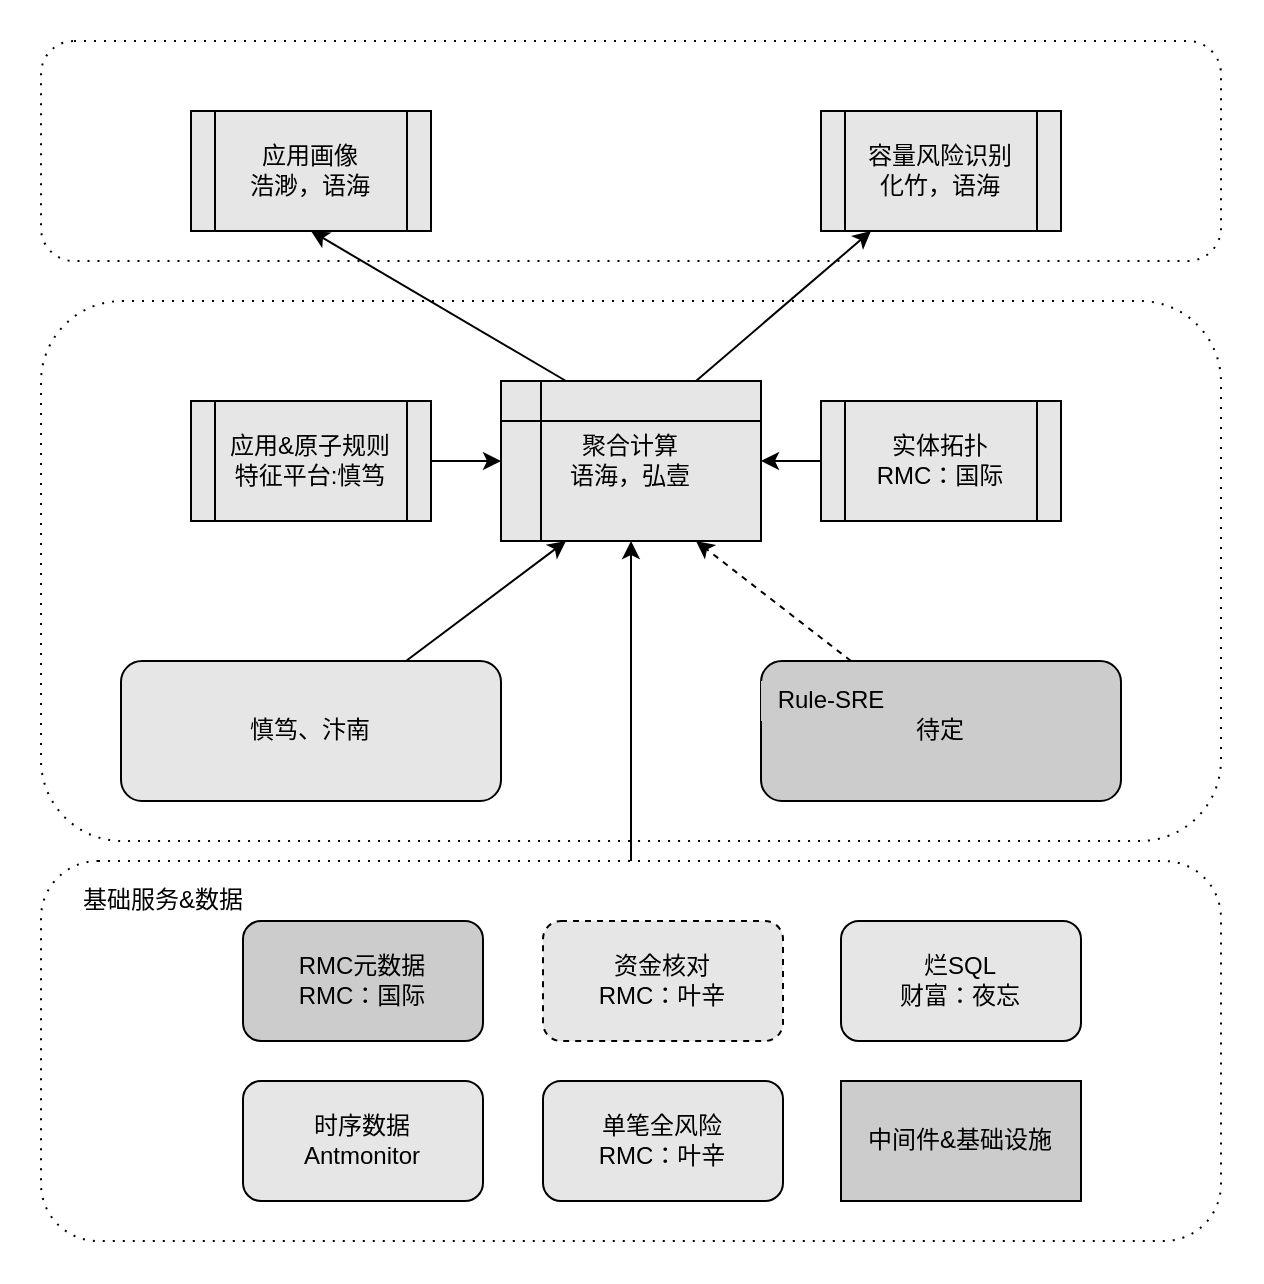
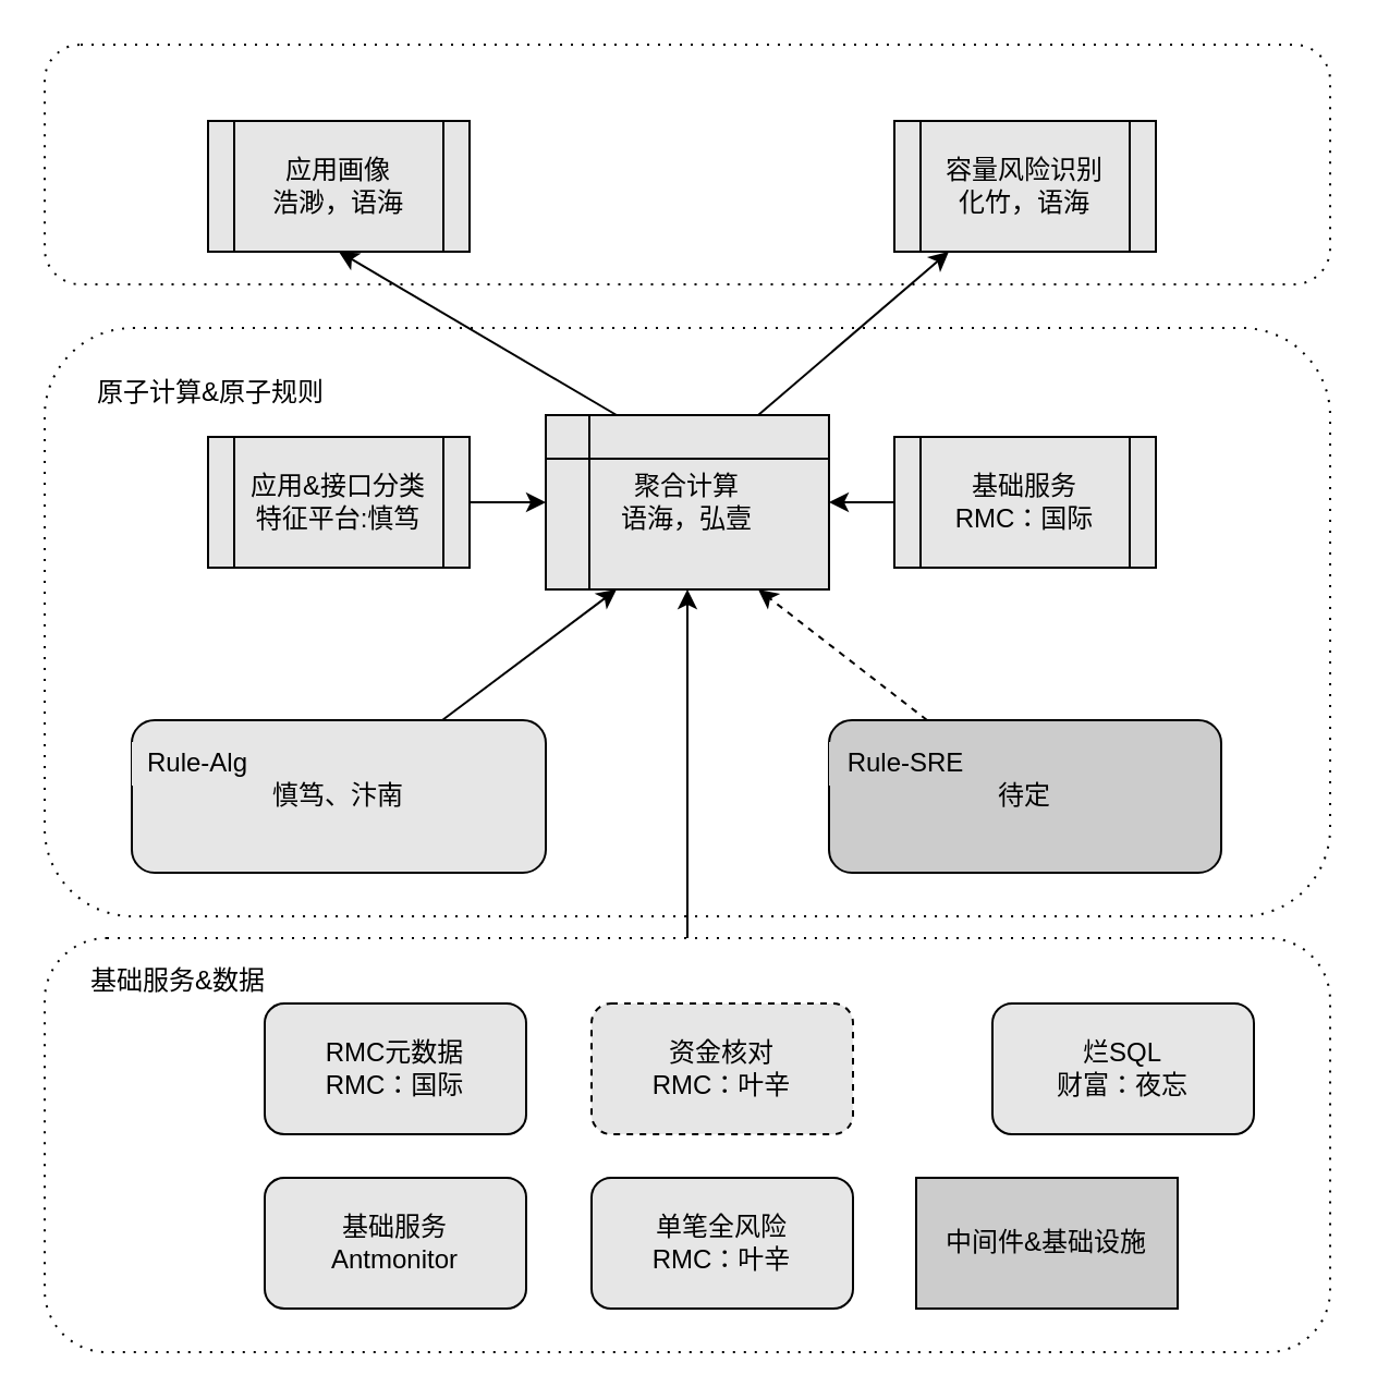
  <mxCell id="0" />
  <mxCell id="1" parent="0" />
  <mxCell id="2" value="" style="shape=ext;rounded=1;html=1;whiteSpace=wrap;dashed=1;dashPattern=1 4;" vertex="1" parent="1"><mxGeometry x="20" y="20" width="590" height="110" as="geometry" /></mxCell>
  <mxCell id="3" value="" style="shape=ext;rounded=1;html=1;whiteSpace=wrap;dashed=1;dashPattern=1 4;" vertex="1" parent="1"><mxGeometry x="20" y="150" width="590" height="270" as="geometry" /></mxCell>
  <mxCell id="4" value="应用画像&lt;br&gt;浩渺，语海" style="shape=process;whiteSpace=wrap;html=1;backgroundOutline=1;fillColor=#E6E6E6;" vertex="1" parent="1"><mxGeometry x="95" y="55" width="120" height="60" as="geometry" /></mxCell>
  <mxCell id="5" value="容量风险识别&lt;br&gt;化竹，语海" style="shape=process;whiteSpace=wrap;html=1;backgroundOutline=1;fillColor=#E6E6E6;" vertex="1" parent="1"><mxGeometry x="410" y="55" width="120" height="60" as="geometry" /></mxCell>
  <mxCell id="6" style="rounded=0;orthogonalLoop=1;jettySize=auto;html=1;exitX=0.25;exitY=0;exitDx=0;exitDy=0;entryX=0.5;entryY=1;entryDx=0;entryDy=0;fillColor=#E6E6E6;" edge="1" parent="1" source="8" target="4"><mxGeometry relative="1" as="geometry" /></mxCell>
  <mxCell id="7" style="rounded=0;orthogonalLoop=1;jettySize=auto;html=1;exitX=0.75;exitY=0;exitDx=0;exitDy=0;fillColor=#E6E6E6;" edge="1" parent="1" source="8" target="5"><mxGeometry relative="1" as="geometry" /></mxCell>
  <mxCell id="8" value="聚合计算&lt;br&gt;语海，弘壹" style="shape=internalStorage;whiteSpace=wrap;html=1;backgroundOutline=1;fillColor=#E6E6E6;" vertex="1" parent="1"><mxGeometry x="250" y="190" width="130" height="80" as="geometry" /></mxCell>
  <mxCell id="9" style="rounded=0;orthogonalLoop=1;jettySize=auto;html=1;exitX=1;exitY=0.5;exitDx=0;exitDy=0;fillColor=#E6E6E6;" edge="1" parent="1" source="10" target="8"><mxGeometry relative="1" as="geometry" /></mxCell>
- <mxCell id="10" value="应用&amp;amp;原子规则&lt;br&gt;特征平台:慎笃" style="shape=process;whiteSpace=wrap;html=1;backgroundOutline=1;fillColor=#E6E6E6;" vertex="1" parent="1"><mxGeometry x="95" y="200" width="120" height="60" as="geometry" /></mxCell>
+ <mxCell id="10" value="应用&amp;amp;接口分类&lt;br&gt;特征平台:慎笃" style="shape=process;whiteSpace=wrap;html=1;backgroundOutline=1;fillColor=#E6E6E6;" vertex="1" parent="1"><mxGeometry x="95" y="200" width="120" height="60" as="geometry" /></mxCell>
  <mxCell id="11" style="rounded=0;orthogonalLoop=1;jettySize=auto;html=1;exitX=0;exitY=0.5;exitDx=0;exitDy=0;entryX=1;entryY=0.5;entryDx=0;entryDy=0;fillColor=#E6E6E6;" edge="1" parent="1" source="12" target="8"><mxGeometry relative="1" as="geometry" /></mxCell>
- <mxCell id="12" value="实体拓扑&lt;br&gt;RMC：国际" style="shape=process;whiteSpace=wrap;html=1;backgroundOutline=1;fillColor=#E6E6E6;" vertex="1" parent="1"><mxGeometry x="410" y="200" width="120" height="60" as="geometry" /></mxCell>
+ <mxCell id="12" value="基础服务&lt;br&gt;RMC：国际" style="shape=process;whiteSpace=wrap;html=1;backgroundOutline=1;fillColor=#E6E6E6;" vertex="1" parent="1"><mxGeometry x="410" y="200" width="120" height="60" as="geometry" /></mxCell>
  <mxCell id="13" style="rounded=0;orthogonalLoop=1;jettySize=auto;html=1;exitX=0.75;exitY=0;exitDx=0;exitDy=0;entryX=0.25;entryY=1;entryDx=0;entryDy=0;fillColor=#E6E6E6;" edge="1" parent="1" source="14" target="8"><mxGeometry relative="1" as="geometry" /></mxCell>
  <mxCell id="14" value="慎笃、汴南" style="rounded=1;whiteSpace=wrap;html=1;fillColor=#E6E6E6;" vertex="1" parent="1"><mxGeometry x="60" y="330" width="190" height="70" as="geometry" /></mxCell>
  <mxCell id="15" style="rounded=0;orthogonalLoop=1;jettySize=auto;html=1;exitX=0.25;exitY=0;exitDx=0;exitDy=0;entryX=0.75;entryY=1;entryDx=0;entryDy=0;fillColor=#E6E6E6;dashed=1;" edge="1" parent="1" source="16" target="8"><mxGeometry relative="1" as="geometry" /></mxCell>
  <mxCell id="16" value="待定" style="rounded=1;whiteSpace=wrap;html=1;fillColor=#CCCCCC;" vertex="1" parent="1"><mxGeometry x="380" y="330" width="180" height="70" as="geometry" /></mxCell>
+ <mxCell id="17" value="Rule-Alg" style="text;html=1;align=center;verticalAlign=middle;resizable=0;points=[];autosize=1;fillColor=#E6E6E6;" vertex="1" parent="1"><mxGeometry x="60" y="340" width="60" height="20" as="geometry" /></mxCell>
  <mxCell id="18" value="Rule-SRE" style="text;html=1;align=center;verticalAlign=middle;resizable=0;points=[];autosize=1;fillColor=#CCCCCC;" vertex="1" parent="1"><mxGeometry x="380" y="340" width="70" height="20" as="geometry" /></mxCell>
  <mxCell id="19" style="rounded=0;orthogonalLoop=1;jettySize=auto;html=1;exitX=0.5;exitY=0;exitDx=0;exitDy=0;fillColor=#E6E6E6;" edge="1" parent="1" source="20" target="8"><mxGeometry relative="1" as="geometry" /></mxCell>
  <mxCell id="20" value="" style="shape=ext;rounded=1;html=1;whiteSpace=wrap;dashed=1;dashPattern=1 4;" vertex="1" parent="1"><mxGeometry x="20" y="430" width="590" height="190" as="geometry" /></mxCell>
  <mxCell id="21" value="基础服务&amp;amp;数据" style="text;html=1;align=center;verticalAlign=middle;resizable=0;points=[];autosize=1;" vertex="1" parent="1"><mxGeometry x="31" y="440" width="100" height="20" as="geometry" /></mxCell>
- <mxCell id="22" value="RMC元数据&lt;br&gt;RMC：国际" style="rounded=1;whiteSpace=wrap;html=1;fillColor=#cccccc;" vertex="1" parent="1"><mxGeometry x="121" y="460" width="120" height="60" as="geometry" /></mxCell>
+ <mxCell id="22" value="RMC元数据&lt;br&gt;RMC：国际" style="rounded=1;whiteSpace=wrap;html=1;fillColor=#E6E6E6;" vertex="1" parent="1"><mxGeometry x="121" y="460" width="120" height="60" as="geometry" /></mxCell>
  <mxCell id="23" value="资金核对&lt;br&gt;RMC：叶辛" style="rounded=1;whiteSpace=wrap;html=1;fillColor=#E6E6E6;dashed=1;" vertex="1" parent="1"><mxGeometry x="271" y="460" width="120" height="60" as="geometry" /></mxCell>
- <mxCell id="24" value="烂SQL&lt;br&gt;财富：夜忘" style="rounded=1;whiteSpace=wrap;html=1;fillColor=#E6E6E6;" vertex="1" parent="1"><mxGeometry x="420" y="460" width="120" height="60" as="geometry" /></mxCell>
- <mxCell id="25" value="时序数据&lt;br&gt;Antmonitor" style="rounded=1;whiteSpace=wrap;html=1;fillColor=#E6E6E6;" vertex="1" parent="1"><mxGeometry x="121" y="540" width="120" height="60" as="geometry" /></mxCell>
+ <mxCell id="24" value="烂SQL&lt;br&gt;财富：夜忘" style="rounded=1;whiteSpace=wrap;html=1;fillColor=#E6E6E6;" vertex="1" parent="1"><mxGeometry x="455" y="460" width="120" height="60" as="geometry" /></mxCell>
+ <mxCell id="25" value="基础服务&lt;br&gt;Antmonitor" style="rounded=1;whiteSpace=wrap;html=1;fillColor=#E6E6E6;" vertex="1" parent="1"><mxGeometry x="121" y="540" width="120" height="60" as="geometry" /></mxCell>
  <mxCell id="26" value="单笔全风险&lt;br&gt;RMC：叶辛" style="rounded=1;whiteSpace=wrap;html=1;fillColor=#E6E6E6;" vertex="1" parent="1"><mxGeometry x="271" y="540" width="120" height="60" as="geometry" /></mxCell>
  <mxCell id="27" value="中间件&amp;amp;基础设施" style="whiteSpace=wrap;html=1;fillColor=#CCCCCC;rounded=0;" vertex="1" parent="1"><mxGeometry x="420" y="540" width="120" height="60" as="geometry" /></mxCell>
+ <mxCell id="28" value="原子计算&amp;amp;原子规则" style="text;html=1;align=center;verticalAlign=middle;resizable=0;points=[];autosize=1;" vertex="1" parent="1"><mxGeometry x="36" y="170" width="120" height="20" as="geometry" /></mxCell>
